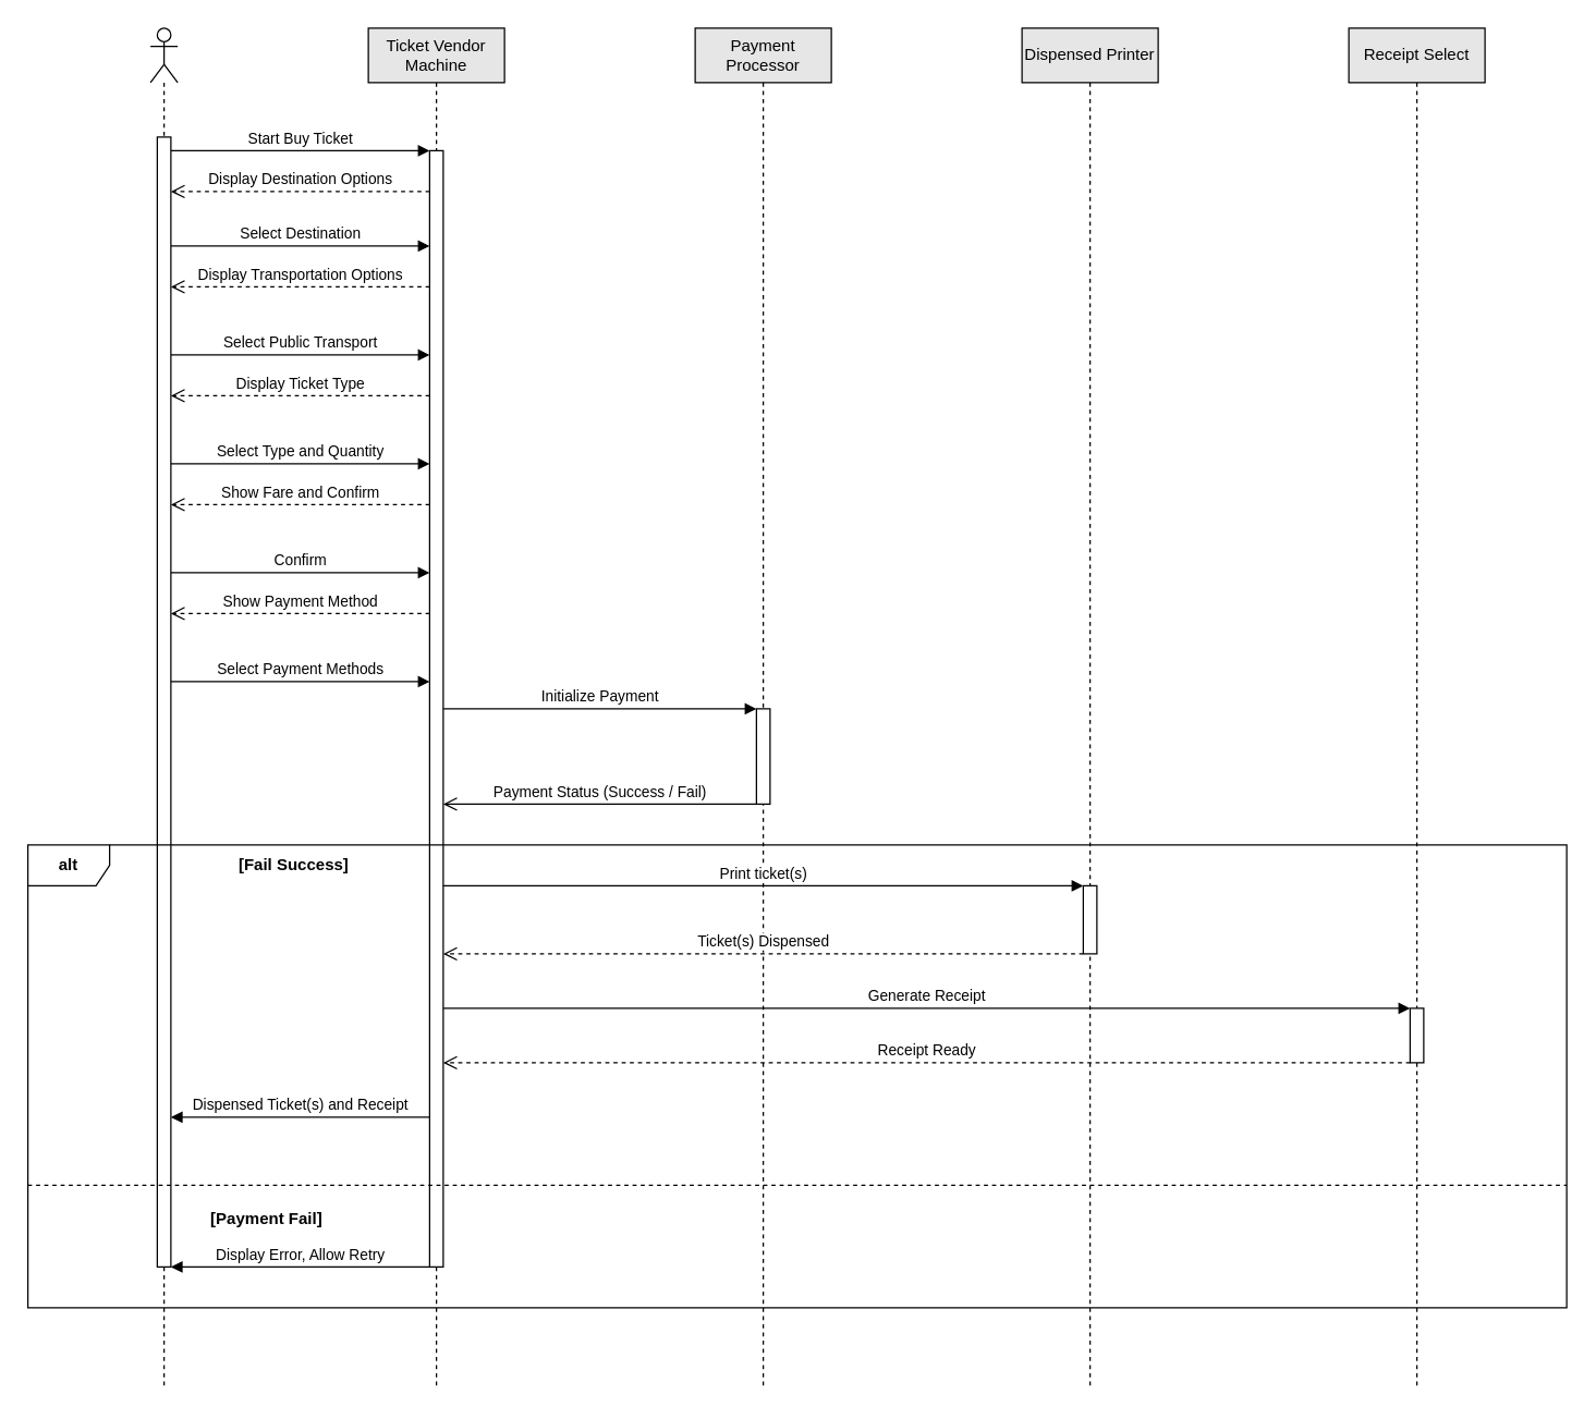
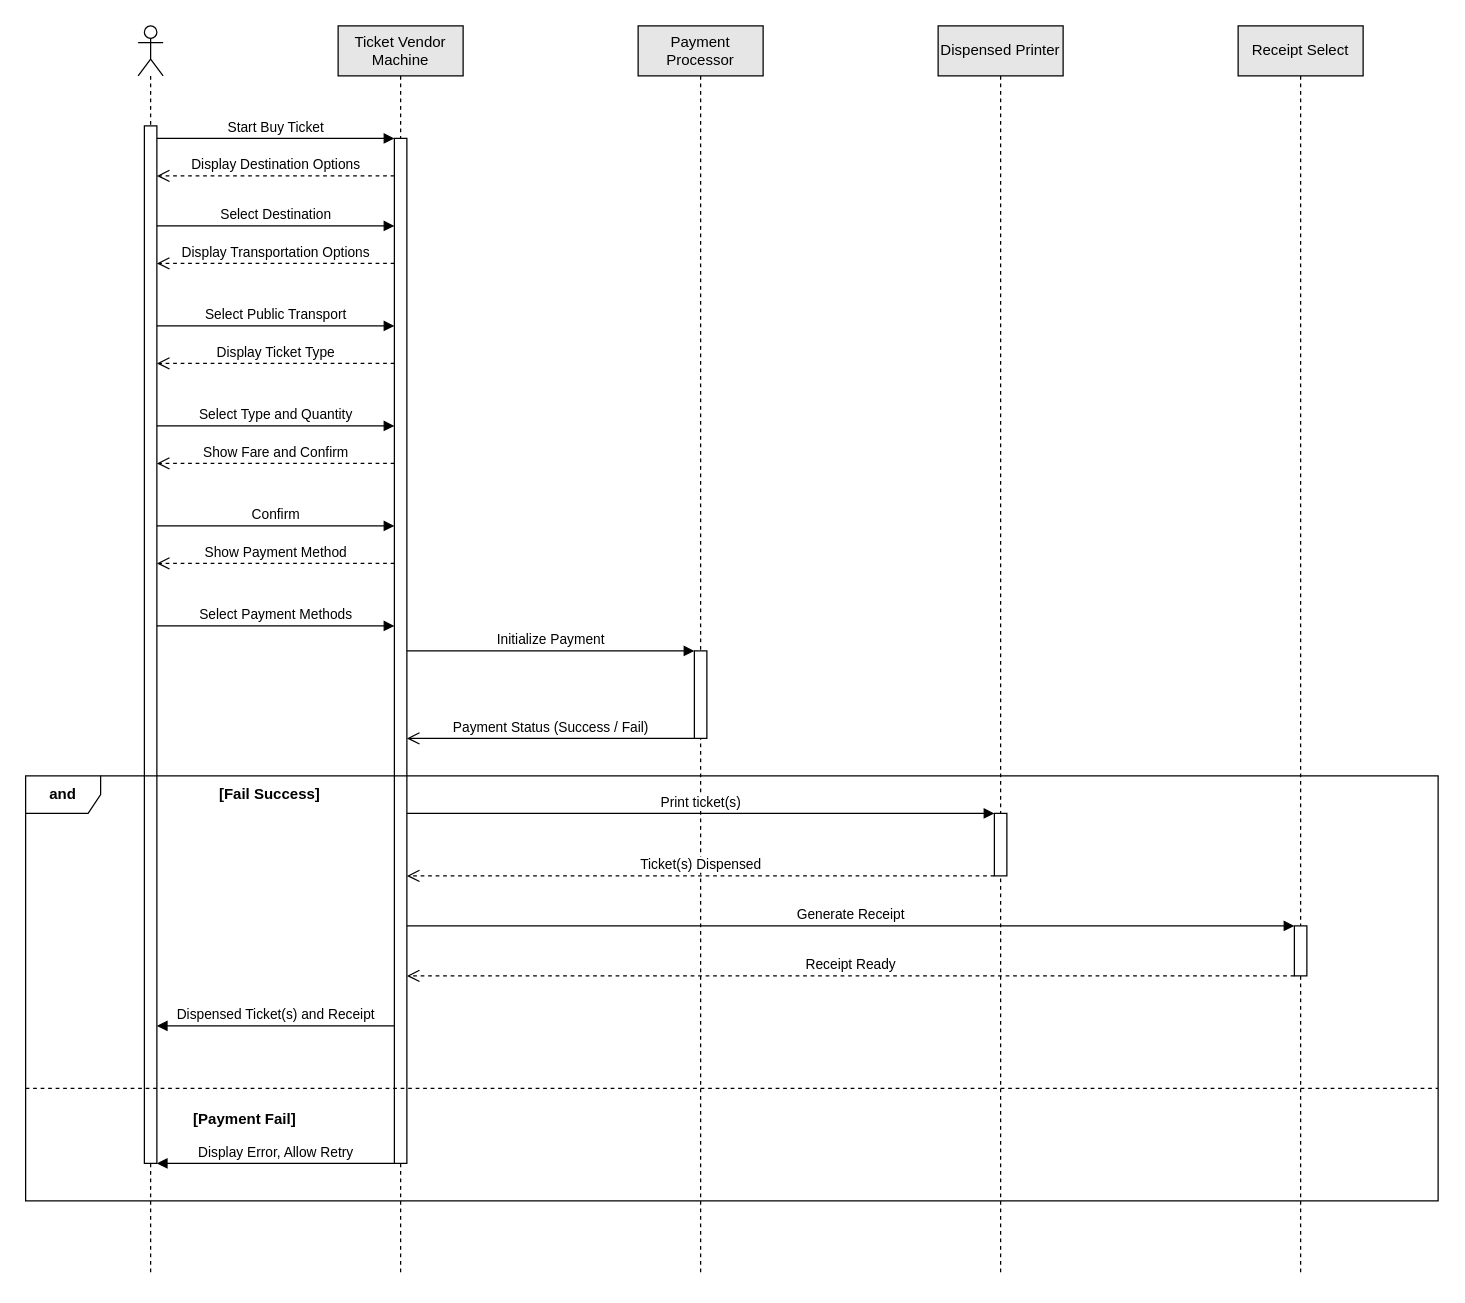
  <mxCell id="0" />
  <mxCell id="1" parent="0" />
  <mxCell id="2" value="Ticket Vendor Machine" style="shape=umlLifeline;perimeter=lifelinePerimeter;whiteSpace=wrap;html=1;container=0;dropTarget=0;collapsible=0;recursiveResize=0;outlineConnect=0;portConstraint=eastwest;newEdgeStyle={&quot;edgeStyle&quot;:&quot;elbowEdgeStyle&quot;,&quot;elbow&quot;:&quot;vertical&quot;,&quot;curved&quot;:0,&quot;rounded&quot;:0};fillColor=#E6E6E6;movable=0;resizable=0;rotatable=0;deletable=0;editable=0;locked=1;connectable=0;" parent="1" vertex="1"><mxGeometry x="270" y="20" width="100" height="1000" as="geometry" /></mxCell>
  <mxCell id="3" value="" style="html=1;points=[];perimeter=orthogonalPerimeter;outlineConnect=0;targetShapes=umlLifeline;portConstraint=eastwest;newEdgeStyle={&quot;edgeStyle&quot;:&quot;elbowEdgeStyle&quot;,&quot;elbow&quot;:&quot;vertical&quot;,&quot;curved&quot;:0,&quot;rounded&quot;:0};movable=0;resizable=0;rotatable=0;deletable=0;editable=0;locked=1;connectable=0;" parent="2" vertex="1"><mxGeometry x="45" y="90" width="10" height="820" as="geometry" /></mxCell>
  <mxCell id="4" value="Payment Processor" style="shape=umlLifeline;perimeter=lifelinePerimeter;whiteSpace=wrap;html=1;container=0;dropTarget=0;collapsible=0;recursiveResize=0;outlineConnect=0;portConstraint=eastwest;newEdgeStyle={&quot;edgeStyle&quot;:&quot;elbowEdgeStyle&quot;,&quot;elbow&quot;:&quot;vertical&quot;,&quot;curved&quot;:0,&quot;rounded&quot;:0};fillColor=#E6E6E6;movable=0;resizable=0;rotatable=0;deletable=0;editable=0;locked=1;connectable=0;" parent="1" vertex="1"><mxGeometry x="510" y="20" width="100" height="1000" as="geometry" /></mxCell>
  <mxCell id="5" value="&amp;nbsp;&amp;nbsp;" style="html=1;points=[[0,0,0,0,5],[0,1,0,0,-5],[1,0,0,0,5],[1,1,0,0,-5]];perimeter=orthogonalPerimeter;outlineConnect=0;targetShapes=umlLifeline;portConstraint=eastwest;newEdgeStyle={&quot;curved&quot;:0,&quot;rounded&quot;:0};movable=0;resizable=0;rotatable=0;deletable=0;editable=0;locked=1;connectable=0;" parent="4" vertex="1"><mxGeometry x="45" y="500" width="10" height="70" as="geometry" /></mxCell>
  <mxCell id="6" value="Receipt Select" style="shape=umlLifeline;perimeter=lifelinePerimeter;whiteSpace=wrap;html=1;container=1;dropTarget=0;collapsible=0;recursiveResize=0;outlineConnect=0;portConstraint=eastwest;newEdgeStyle={&quot;curved&quot;:0,&quot;rounded&quot;:0};fillColor=#E6E6E6;movable=0;resizable=0;rotatable=0;deletable=0;editable=0;locked=1;connectable=0;" parent="1" vertex="1"><mxGeometry x="990" y="20" width="100" height="1000" as="geometry" /></mxCell>
  <mxCell id="7" value="Dispensed Printer" style="shape=umlLifeline;perimeter=lifelinePerimeter;whiteSpace=wrap;html=1;container=1;dropTarget=0;collapsible=0;recursiveResize=0;outlineConnect=0;portConstraint=eastwest;newEdgeStyle={&quot;curved&quot;:0,&quot;rounded&quot;:0};fillColor=#E6E6E6;movable=0;resizable=0;rotatable=0;deletable=0;editable=0;locked=1;connectable=0;" parent="1" vertex="1"><mxGeometry x="750" y="20" width="100" height="1000" as="geometry" /></mxCell>
  <mxCell id="8" value="&lt;span style=&quot;color: rgba(0, 0, 0, 0); font-family: monospace; font-size: 0px; text-align: start;&quot;&gt;%3CmxGraphModel%3E%3Croot%3E%3CmxCell%20id%3D%220%22%2F%3E%3CmxCell%20id%3D%221%22%20parent%3D%220%22%2F%3E%3CmxCell%20id%3D%222%22%20value%3D%22Select%20Public%20Transport%22%20style%3D%22html%3D1%3BverticalAlign%3Dbottom%3BendArrow%3Dblock%3Bcurved%3D0%3Brounded%3D0%3B%22%20edge%3D%221%22%20parent%3D%221%22%3E%3CmxGeometry%20width%3D%2280%22%20relative%3D%221%22%20as%3D%22geometry%22%3E%3CmxPoint%20x%3D%22-105%22%20y%3D%22280%22%20as%3D%22sourcePoint%22%2F%3E%3CmxPoint%20x%3D%2285%22%20y%3D%22280%22%20as%3D%22targetPoint%22%2F%3E%3CArray%20as%3D%22points%22%3E%3CmxPoint%20x%3D%22-10%22%20y%3D%22280%22%2F%3E%3C%2FArray%3E%3C%2FmxGeometry%3E%3C%2FmxCell%3E%3CmxCell%20id%3D%223%22%20value%3D%22Display%20Ticket%20Type%22%20style%3D%22html%3D1%3BverticalAlign%3Dbottom%3BendArrow%3Dopen%3Bdashed%3D1%3BendSize%3D8%3Bcurved%3D0%3Brounded%3D0%3B%22%20edge%3D%221%22%20parent%3D%221%22%3E%3CmxGeometry%20relative%3D%221%22%20as%3D%22geometry%22%3E%3CmxPoint%20x%3D%22-105%22%20y%3D%22310%22%20as%3D%22targetPoint%22%2F%3E%3CmxPoint%20x%3D%2285%22%20y%3D%22310%22%20as%3D%22sourcePoint%22%2F%3E%3CArray%20as%3D%22points%22%3E%3CmxPoint%20x%3D%2235%22%20y%3D%22310%22%2F%3E%3C%2FArray%3E%3C%2FmxGeometry%3E%3C%2FmxCell%3E%3C%2Froot%3E%3C%2FmxGraphModel%3E&lt;/span&gt;" style="html=1;points=[];perimeter=orthogonalPerimeter;outlineConnect=0;targetShapes=umlLifeline;portConstraint=eastwest;newEdgeStyle={&quot;edgeStyle&quot;:&quot;elbowEdgeStyle&quot;,&quot;elbow&quot;:&quot;vertical&quot;,&quot;curved&quot;:0,&quot;rounded&quot;:0};movable=0;resizable=0;rotatable=0;deletable=0;editable=0;locked=1;connectable=0;" parent="7" vertex="1"><mxGeometry x="45" y="630" width="10" height="50" as="geometry" /></mxCell>
  <mxCell id="9" value="" style="shape=umlLifeline;perimeter=lifelinePerimeter;whiteSpace=wrap;html=1;container=1;dropTarget=0;collapsible=0;recursiveResize=0;outlineConnect=0;portConstraint=eastwest;newEdgeStyle={&quot;curved&quot;:0,&quot;rounded&quot;:0};participant=umlActor;movable=0;resizable=0;rotatable=0;deletable=0;editable=0;locked=1;connectable=0;" parent="1" vertex="1"><mxGeometry x="110" y="20" width="20" height="1000" as="geometry" /></mxCell>
  <mxCell id="10" value="" style="html=1;points=[[0,0,0,0,5],[0,1,0,0,-5],[1,0,0,0,5],[1,1,0,0,-5]];perimeter=orthogonalPerimeter;outlineConnect=0;targetShapes=umlLifeline;portConstraint=eastwest;newEdgeStyle={&quot;curved&quot;:0,&quot;rounded&quot;:0};movable=0;resizable=0;rotatable=0;deletable=0;editable=0;locked=1;connectable=0;" parent="9" vertex="1"><mxGeometry x="5" y="80" width="10" height="830" as="geometry" /></mxCell>
  <mxCell id="11" value="Start Buy Ticket" style="html=1;verticalAlign=bottom;endArrow=block;curved=0;rounded=0;movable=0;resizable=0;rotatable=0;deletable=0;editable=0;locked=1;connectable=0;" parent="1" source="10" target="3" edge="1"><mxGeometry relative="1" as="geometry"><mxPoint x="195" y="120" as="sourcePoint" /><mxPoint x="310" y="120" as="targetPoint" /><Array as="points"><mxPoint x="220" y="110" /></Array></mxGeometry></mxCell>
  <mxCell id="12" value="Display Destination Options" style="html=1;verticalAlign=bottom;endArrow=open;dashed=1;endSize=8;curved=0;rounded=0;movable=0;resizable=0;rotatable=0;deletable=0;editable=0;locked=1;connectable=0;" parent="1" edge="1"><mxGeometry relative="1" as="geometry"><mxPoint x="125" y="140" as="targetPoint" /><mxPoint x="315" y="140" as="sourcePoint" /></mxGeometry></mxCell>
  <mxCell id="13" value="Payment Status (Success / Fail)" style="html=1;verticalAlign=bottom;endArrow=open;endSize=8;curved=0;rounded=0;movable=0;resizable=0;rotatable=0;deletable=0;editable=0;locked=1;connectable=0;" parent="1" edge="1"><mxGeometry relative="1" as="geometry"><mxPoint x="325" y="590" as="targetPoint" /><mxPoint x="555" y="590" as="sourcePoint" /><Array as="points"><mxPoint x="465" y="590" /><mxPoint x="445" y="590" /></Array></mxGeometry></mxCell>
  <mxCell id="14" value="Select Destination" style="html=1;verticalAlign=bottom;endArrow=block;curved=0;rounded=0;movable=0;resizable=0;rotatable=0;deletable=0;editable=0;locked=1;connectable=0;" parent="1" edge="1"><mxGeometry relative="1" as="geometry"><mxPoint x="125" y="180" as="sourcePoint" /><mxPoint x="315" y="180" as="targetPoint" /><Array as="points"><mxPoint x="220" y="180" /><mxPoint x="290" y="180" /></Array></mxGeometry></mxCell>
  <mxCell id="15" value="Display Transportation Options" style="html=1;verticalAlign=bottom;endArrow=open;dashed=1;endSize=8;curved=0;rounded=0;movable=0;resizable=0;rotatable=0;deletable=0;editable=0;locked=1;connectable=0;" parent="1" source="3" target="10" edge="1"><mxGeometry relative="1" as="geometry"><mxPoint x="120" y="240" as="targetPoint" /><mxPoint x="310" y="240" as="sourcePoint" /><Array as="points"><mxPoint x="270" y="210" /></Array></mxGeometry></mxCell>
  <mxCell id="16" value="Select Public Transport" style="html=1;verticalAlign=bottom;endArrow=block;curved=0;rounded=0;movable=0;resizable=0;rotatable=0;deletable=0;editable=0;locked=1;connectable=0;" parent="1" source="10" target="3" edge="1"><mxGeometry width="80" relative="1" as="geometry"><mxPoint x="140" y="240" as="sourcePoint" /><mxPoint x="220" y="240" as="targetPoint" /><Array as="points"><mxPoint x="220" y="260" /></Array></mxGeometry></mxCell>
  <mxCell id="17" value="Display Ticket Type" style="html=1;verticalAlign=bottom;endArrow=open;dashed=1;endSize=8;curved=0;rounded=0;movable=0;resizable=0;rotatable=0;deletable=0;editable=0;locked=1;connectable=0;" parent="1" source="3" target="10" edge="1"><mxGeometry relative="1" as="geometry"><mxPoint x="120" y="290" as="targetPoint" /><mxPoint x="310" y="290" as="sourcePoint" /><Array as="points"><mxPoint x="265" y="290" /></Array></mxGeometry></mxCell>
  <mxCell id="18" value="Select Type and Quantity" style="html=1;verticalAlign=bottom;endArrow=block;curved=0;rounded=0;movable=0;resizable=0;rotatable=0;deletable=0;editable=0;locked=1;connectable=0;" parent="1" source="10" target="3" edge="1"><mxGeometry x="0.002" width="80" relative="1" as="geometry"><mxPoint x="130" y="325" as="sourcePoint" /><mxPoint x="310" y="324.76" as="targetPoint" /><Array as="points"><mxPoint x="220" y="340" /></Array><mxPoint as="offset" /></mxGeometry></mxCell>
  <mxCell id="19" value="Show Fare and Confirm" style="html=1;verticalAlign=bottom;endArrow=open;dashed=1;endSize=8;curved=0;rounded=0;movable=0;resizable=0;rotatable=0;deletable=0;editable=0;locked=1;connectable=0;" parent="1" source="3" target="10" edge="1"><mxGeometry relative="1" as="geometry"><mxPoint x="120" y="354.76" as="targetPoint" /><mxPoint x="310" y="354.76" as="sourcePoint" /><Array as="points"><mxPoint x="260" y="370" /></Array></mxGeometry></mxCell>
  <mxCell id="20" value="Select Payment Methods" style="html=1;verticalAlign=bottom;endArrow=block;curved=0;rounded=0;movable=0;resizable=0;rotatable=0;deletable=0;editable=0;locked=1;connectable=0;" parent="1" edge="1"><mxGeometry x="0.002" width="80" relative="1" as="geometry"><mxPoint x="125" y="500" as="sourcePoint" /><mxPoint x="315" y="500" as="targetPoint" /><Array as="points"><mxPoint x="210" y="500" /></Array><mxPoint as="offset" /></mxGeometry></mxCell>
  <mxCell id="21" value="Show Payment Method" style="html=1;verticalAlign=bottom;endArrow=open;dashed=1;endSize=8;curved=0;rounded=0;movable=0;resizable=0;rotatable=0;deletable=0;editable=0;locked=1;connectable=0;" parent="1" edge="1"><mxGeometry relative="1" as="geometry"><mxPoint x="125" y="450" as="targetPoint" /><mxPoint x="315" y="450" as="sourcePoint" /><Array as="points"><mxPoint x="250" y="450" /></Array></mxGeometry></mxCell>
  <mxCell id="22" value="Confirm" style="html=1;verticalAlign=bottom;endArrow=block;curved=0;rounded=0;movable=0;resizable=0;rotatable=0;deletable=0;editable=0;locked=1;connectable=0;" parent="1" source="10" target="3" edge="1"><mxGeometry x="0.002" width="80" relative="1" as="geometry"><mxPoint x="120" y="420" as="sourcePoint" /><mxPoint x="310" y="420" as="targetPoint" /><Array as="points"><mxPoint x="215" y="420" /></Array><mxPoint as="offset" /></mxGeometry></mxCell>
  <mxCell id="23" value="Initialize Payment" style="html=1;verticalAlign=bottom;endArrow=block;curved=0;rounded=0;movable=0;resizable=0;rotatable=0;deletable=0;editable=0;locked=1;connectable=0;" parent="1" source="3" target="5" edge="1"><mxGeometry x="0.002" width="80" relative="1" as="geometry"><mxPoint x="135" y="510" as="sourcePoint" /><mxPoint x="325" y="510" as="targetPoint" /><Array as="points"><mxPoint x="350" y="520" /></Array><mxPoint as="offset" /></mxGeometry></mxCell>
- <mxCell id="24" value="&lt;b&gt;alt&lt;/b&gt;" style="shape=umlFrame;whiteSpace=wrap;html=1;pointerEvents=0;movable=0;resizable=0;rotatable=0;deletable=0;editable=0;locked=1;connectable=0;" parent="1" vertex="1"><mxGeometry x="20" y="620" width="1130" height="340" as="geometry" /></mxCell>
+ <mxCell id="24" value="&lt;b&gt;and&lt;/b&gt;" style="shape=umlFrame;whiteSpace=wrap;html=1;pointerEvents=0;movable=0;resizable=0;rotatable=0;deletable=0;editable=0;locked=1;connectable=0;" parent="1" vertex="1"><mxGeometry x="20" y="620" width="1130" height="340" as="geometry" /></mxCell>
  <mxCell id="25" value="&lt;span style=&quot;color: rgba(0, 0, 0, 0); font-family: monospace; font-size: 0px; text-align: start;&quot;&gt;%3CmxGraphModel%3E%3Croot%3E%3CmxCell%20id%3D%220%22%2F%3E%3CmxCell%20id%3D%221%22%20parent%3D%220%22%2F%3E%3CmxCell%20id%3D%222%22%20value%3D%22Select%20Public%20Transport%22%20style%3D%22html%3D1%3BverticalAlign%3Dbottom%3BendArrow%3Dblock%3Bcurved%3D0%3Brounded%3D0%3B%22%20edge%3D%221%22%20parent%3D%221%22%3E%3CmxGeometry%20width%3D%2280%22%20relative%3D%221%22%20as%3D%22geometry%22%3E%3CmxPoint%20x%3D%22-105%22%20y%3D%22280%22%20as%3D%22sourcePoint%22%2F%3E%3CmxPoint%20x%3D%2285%22%20y%3D%22280%22%20as%3D%22targetPoint%22%2F%3E%3CArray%20as%3D%22points%22%3E%3CmxPoint%20x%3D%22-10%22%20y%3D%22280%22%2F%3E%3C%2FArray%3E%3C%2FmxGeometry%3E%3C%2FmxCell%3E%3CmxCell%20id%3D%223%22%20value%3D%22Display%20Ticket%20Type%22%20style%3D%22html%3D1%3BverticalAlign%3Dbottom%3BendArrow%3Dopen%3Bdashed%3D1%3BendSize%3D8%3Bcurved%3D0%3Brounded%3D0%3B%22%20edge%3D%221%22%20parent%3D%221%22%3E%3CmxGeometry%20relative%3D%221%22%20as%3D%22geometry%22%3E%3CmxPoint%20x%3D%22-105%22%20y%3D%22310%22%20as%3D%22targetPoint%22%2F%3E%3CmxPoint%20x%3D%2285%22%20y%3D%22310%22%20as%3D%22sourcePoint%22%2F%3E%3CArray%20as%3D%22points%22%3E%3CmxPoint%20x%3D%2235%22%20y%3D%22310%22%2F%3E%3C%2FArray%3E%3C%2FmxGeometry%3E%3C%2FmxCell%3E%3C%2Froot%3E%3C%2FmxGraphModel%3E&lt;/span&gt;" style="html=1;points=[];perimeter=orthogonalPerimeter;outlineConnect=0;targetShapes=umlLifeline;portConstraint=eastwest;newEdgeStyle={&quot;edgeStyle&quot;:&quot;elbowEdgeStyle&quot;,&quot;elbow&quot;:&quot;vertical&quot;,&quot;curved&quot;:0,&quot;rounded&quot;:0};movable=0;resizable=0;rotatable=0;deletable=0;editable=0;locked=1;connectable=0;" parent="1" vertex="1"><mxGeometry x="1035" y="740" width="10" height="40" as="geometry" /></mxCell>
  <mxCell id="26" value="&lt;b&gt;[Fail Success]&lt;/b&gt;" style="text;html=1;align=center;verticalAlign=middle;resizable=0;points=[];autosize=1;strokeColor=none;fillColor=none;movable=0;rotatable=0;deletable=0;editable=0;locked=1;connectable=0;" parent="1" vertex="1"><mxGeometry x="150" y="620" width="130" height="30" as="geometry" /></mxCell>
  <mxCell id="27" value="&lt;b&gt;[Payment Fail]&lt;/b&gt;" style="text;html=1;align=center;verticalAlign=middle;resizable=0;points=[];autosize=1;strokeColor=none;fillColor=none;movable=0;rotatable=0;deletable=0;editable=0;locked=1;connectable=0;" parent="1" vertex="1"><mxGeometry x="140" y="880" width="110" height="30" as="geometry" /></mxCell>
  <mxCell id="28" value="" style="endArrow=none;html=1;rounded=0;exitX=0;exitY=0.735;exitDx=0;exitDy=0;exitPerimeter=0;entryX=1;entryY=0.735;entryDx=0;entryDy=0;entryPerimeter=0;dashed=1;movable=0;resizable=0;rotatable=0;deletable=0;editable=0;locked=1;connectable=0;" parent="1" source="24" target="24" edge="1"><mxGeometry width="50" height="50" relative="1" as="geometry"><mxPoint x="460" y="790" as="sourcePoint" /><mxPoint x="510" y="740" as="targetPoint" /></mxGeometry></mxCell>
  <mxCell id="29" value="Print ticket(s)" style="html=1;verticalAlign=bottom;endArrow=block;curved=0;rounded=0;align=center;labelPosition=left;verticalLabelPosition=top;movable=0;resizable=0;rotatable=0;deletable=0;editable=0;locked=1;connectable=0;" parent="1" target="8" edge="1"><mxGeometry width="80" relative="1" as="geometry"><mxPoint x="325" y="650" as="sourcePoint" /><mxPoint x="540" y="680" as="targetPoint" /></mxGeometry></mxCell>
  <mxCell id="30" value="Ticket(s) Dispensed" style="html=1;verticalAlign=bottom;endArrow=open;dashed=1;endSize=8;curved=0;rounded=0;movable=0;resizable=0;rotatable=0;deletable=0;editable=0;locked=1;connectable=0;" parent="1" edge="1"><mxGeometry relative="1" as="geometry"><mxPoint x="795" y="700" as="sourcePoint" /><mxPoint x="325" y="700" as="targetPoint" /></mxGeometry></mxCell>
  <mxCell id="31" value="Generate Receipt" style="html=1;verticalAlign=bottom;endArrow=block;curved=0;rounded=0;movable=0;resizable=0;rotatable=0;deletable=0;editable=0;locked=1;connectable=0;" parent="1" source="3" target="25" edge="1"><mxGeometry width="80" relative="1" as="geometry"><mxPoint x="480" y="730" as="sourcePoint" /><mxPoint x="560" y="730" as="targetPoint" /></mxGeometry></mxCell>
  <mxCell id="32" value="Receipt Ready" style="html=1;verticalAlign=bottom;endArrow=open;dashed=1;endSize=8;curved=0;rounded=0;movable=0;resizable=0;rotatable=0;deletable=0;editable=0;locked=1;connectable=0;" parent="1" edge="1"><mxGeometry relative="1" as="geometry"><mxPoint x="1035" y="780" as="sourcePoint" /><mxPoint x="325" y="780" as="targetPoint" /></mxGeometry></mxCell>
  <mxCell id="33" value="Dispensed Ticket(s) and Receipt" style="html=1;verticalAlign=bottom;endArrow=block;curved=0;rounded=0;movable=0;resizable=0;rotatable=0;deletable=0;editable=0;locked=1;connectable=0;" parent="1" edge="1"><mxGeometry width="80" relative="1" as="geometry"><mxPoint x="315" y="820" as="sourcePoint" /><mxPoint x="125" y="820" as="targetPoint" /></mxGeometry></mxCell>
  <mxCell id="34" value="Display Error, Allow Retry" style="html=1;verticalAlign=bottom;endArrow=block;curved=0;rounded=0;movable=0;resizable=0;rotatable=0;deletable=0;editable=0;locked=1;connectable=0;" parent="1" edge="1"><mxGeometry width="80" relative="1" as="geometry"><mxPoint x="315" y="930" as="sourcePoint" /><mxPoint x="125" y="930" as="targetPoint" /></mxGeometry></mxCell>
